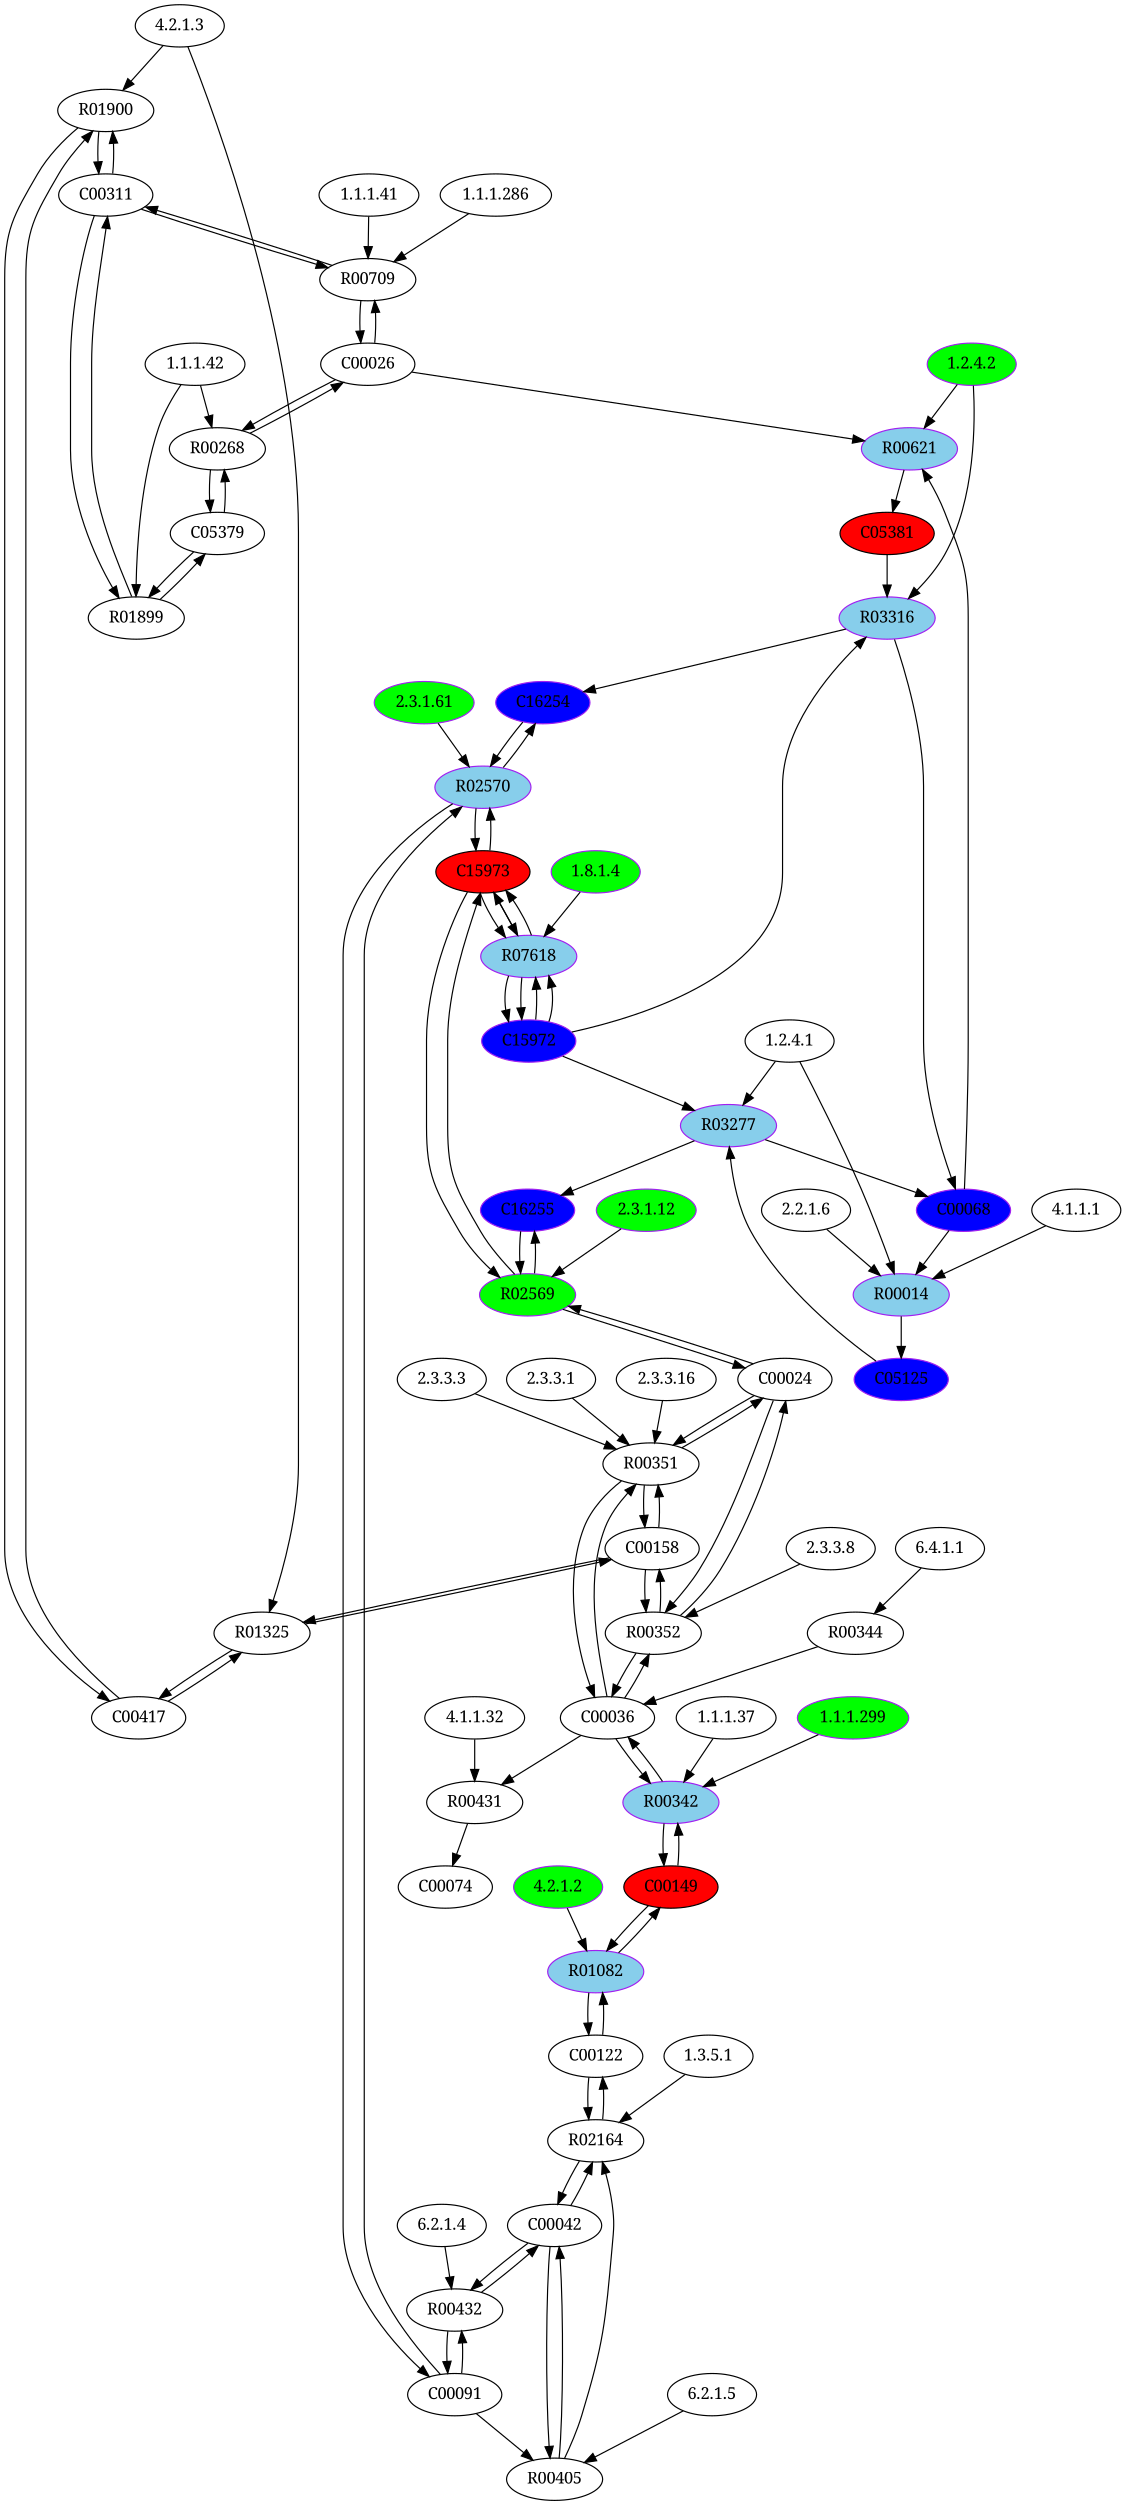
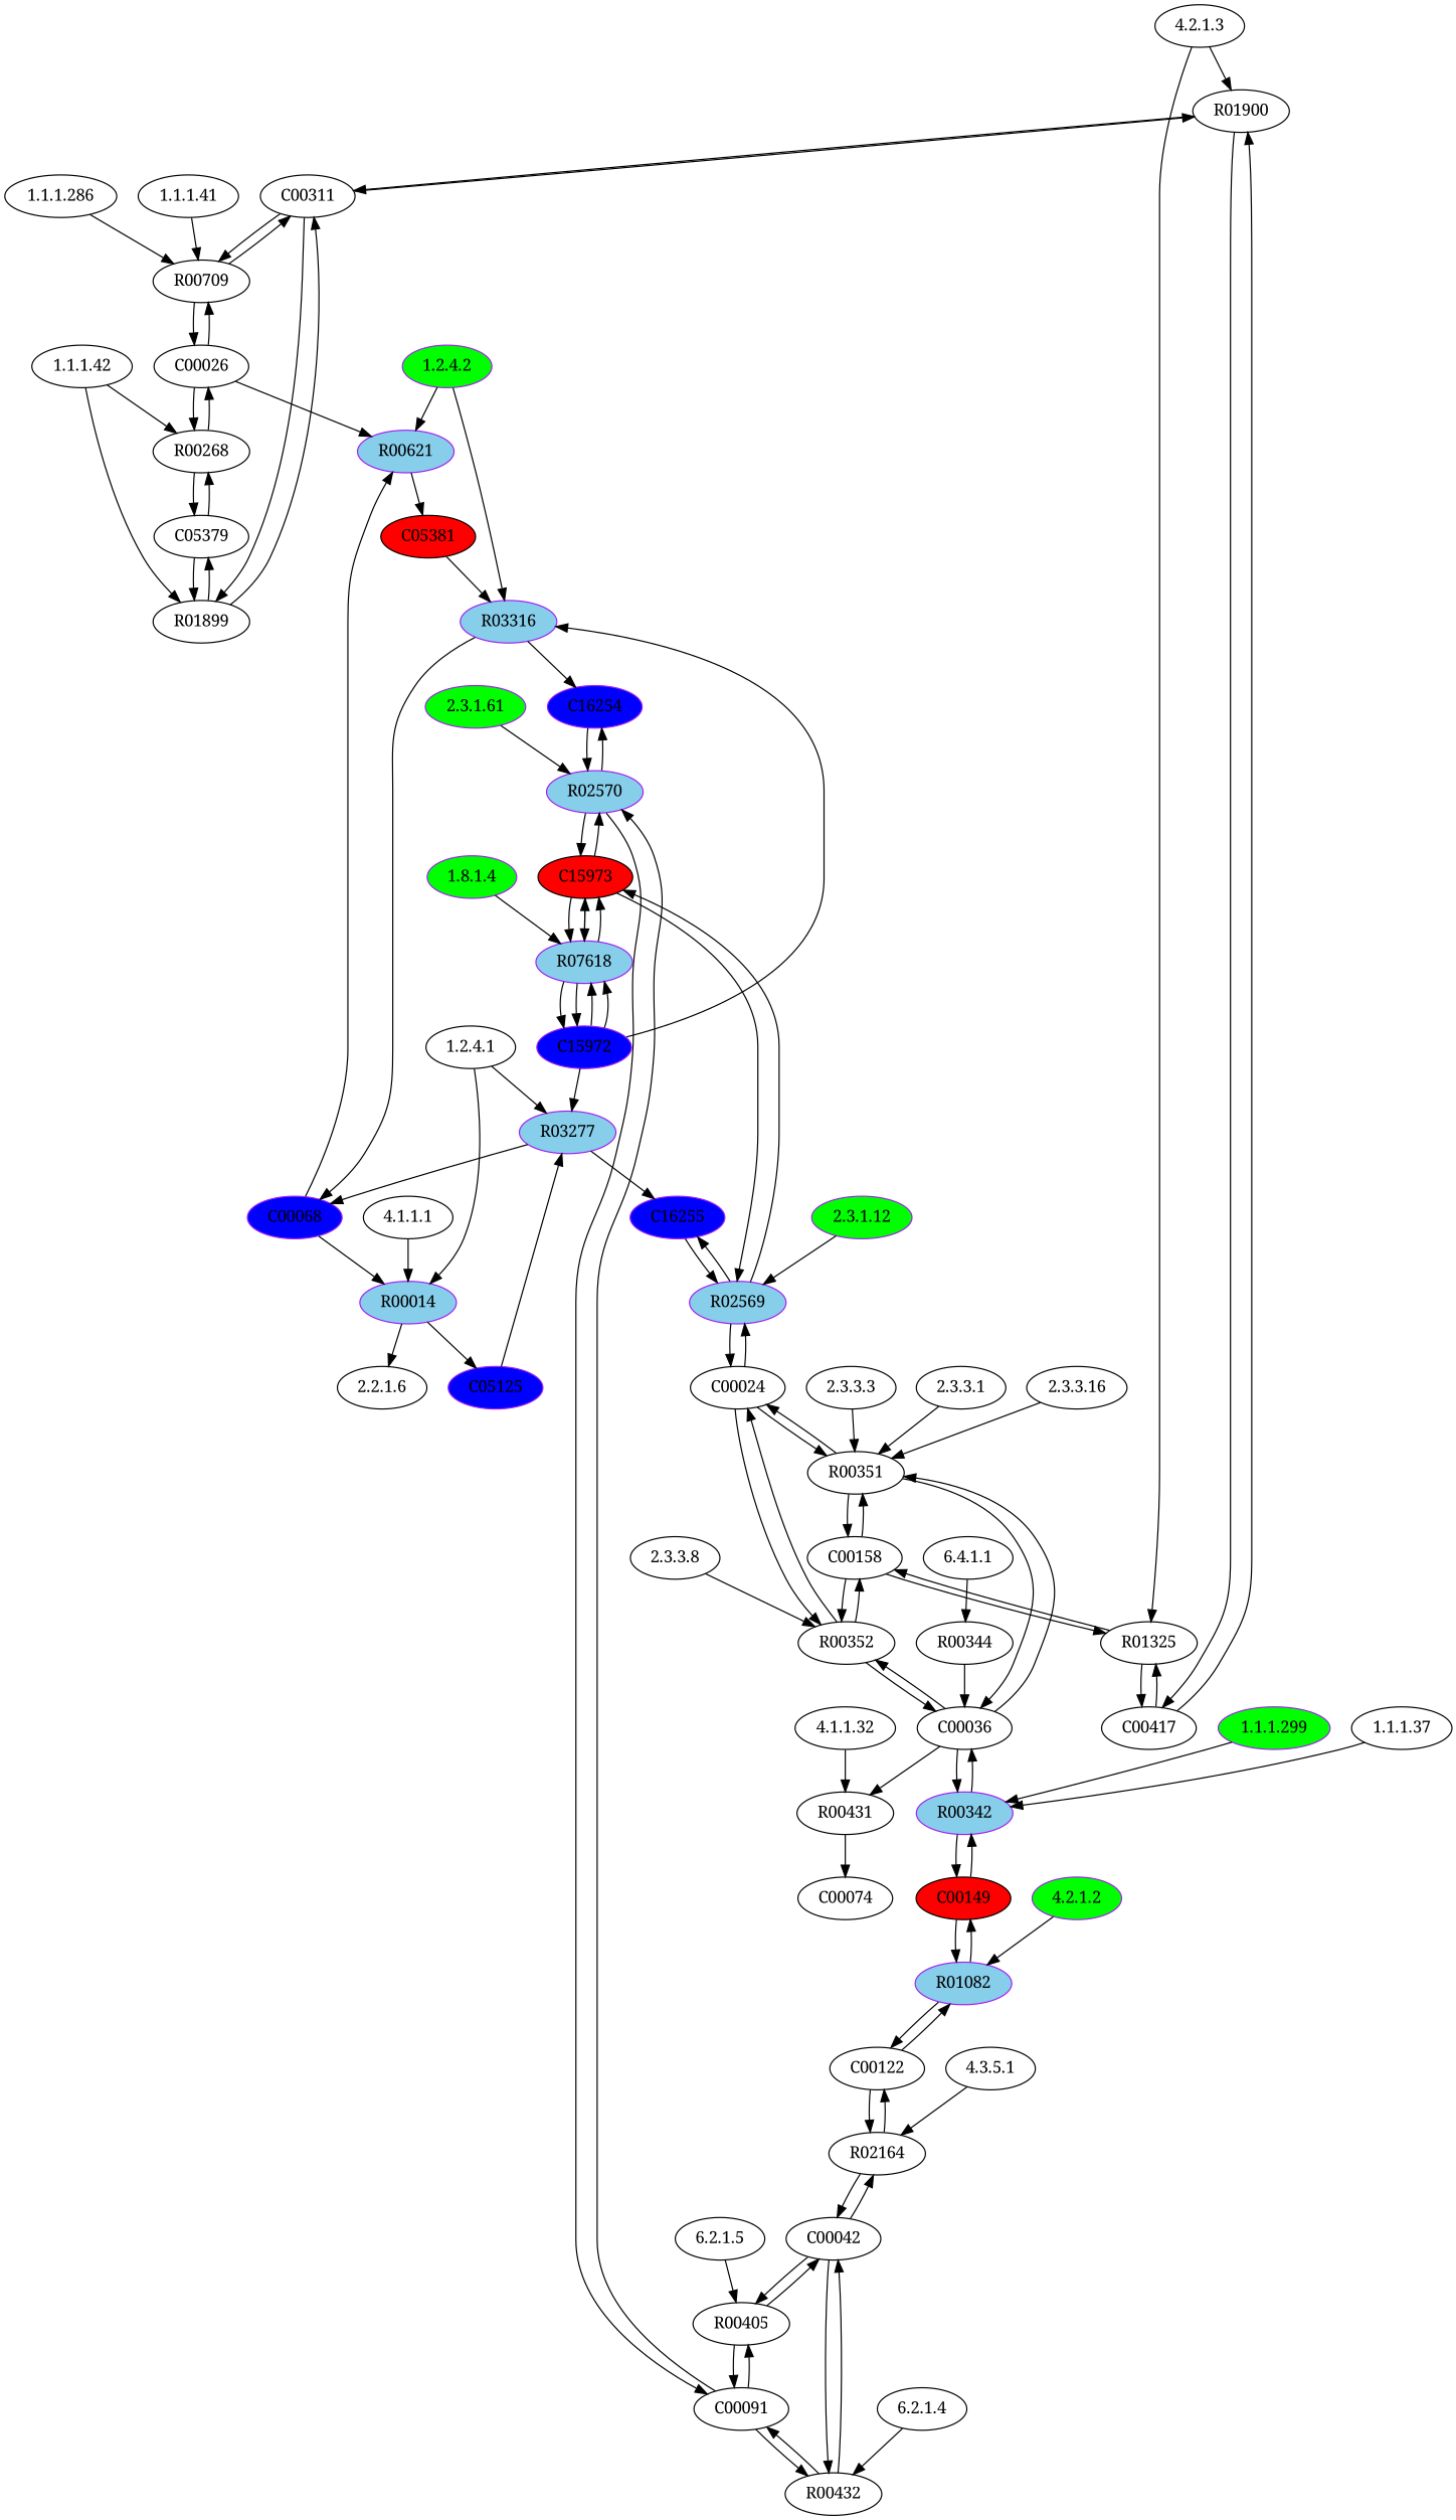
  digraph {
    fontname="Noto Serif"
    node [fontname="Noto Serif" type=E]
    edge [fontname="Noto Serif"]
    R01900 [type=R]
    "4.2.1.3"
    R01325 [type=R]
    C00311 [type=C]
    C00417 [type=C]
    C00158 [type=C]
    "1.8.1.4" [color=purple fillcolor=green style=filled]
    R07618 [color=purple fillcolor=skyblue style=filled type=R]
    C15973 [fillcolor=red style=filled type=C]
    C15972 [color=purple fillcolor=blue style=filled type=C]
    R00405 [type=R]
    "6.2.1.5"
    C00042 [type=C]
    C00091 [type=C]
    "2.3.1.61" [color=purple fillcolor=green style=filled]
    R02570 [color=purple fillcolor=skyblue style=filled type=R]
    C16254 [color=purple fillcolor=blue style=filled type=C]
    n18 [color=purple fillcolor=skyblue label=R03277 style=filled type=R]
    "1.2.4.1"
    R00014 [color=purple fillcolor=skyblue style=filled type=R]
    C00068 [color=purple fillcolor=blue style=filled type=C]
    C16255 [color=purple fillcolor=blue style=filled type=C]
    C05125 [color=purple fillcolor=blue style=filled type=C]
    "4.1.1.1"
    "1.2.4.2" [color=purple fillcolor=green style=filled]
    R03316 [color=purple fillcolor=skyblue style=filled type=R]
    R00621 [color=purple fillcolor=skyblue style=filled type=R]
    C05381 [fillcolor=red style=filled type=C]
    R00351 [type=R]
    "2.3.3.1"
    C00036 [type=C]
    C00024 [type=C]
    R00352 [type=R]
    "2.3.3.8"
    R02164 [type=R]
-   "1.3.5.1"
+   "1.3.5.1" [label="4.3.5.1"]
    C00122 [type=C]
    R00268 [type=R]
    "1.1.1.42"
    R01899 [type=R]
    C00026 [type=C]
    C05379 [type=C]
    R00709 [type=R]
    "1.1.1.286"
    R00431 [type=R]
    "4.1.1.32"
    C00074 [type=C]
    "2.3.1.12" [color=purple fillcolor=green style=filled]
-   R02569 [color=purple fillcolor=green style=filled type=R]
+   R02569 [color=purple fillcolor=skyblue style=filled type=R]
    "2.2.1.6"
    "1.1.1.41"
    R00342 [color=purple fillcolor=skyblue style=filled type=R]
    "1.1.1.37"
    C00149 [fillcolor=red style=filled type=C]
    "4.2.1.2" [color=purple fillcolor=green style=filled]
    R01082 [color=purple fillcolor=skyblue style=filled type=R]
    "2.3.3.16"
    R00432 [type=R]
    "6.2.1.4"
    R00344 [type=R]
    "6.4.1.1"
    "2.3.3.3"
    "1.1.1.299" [color=purple fillcolor=green style=filled]
    R01900 -> C00311
    R01900 -> C00417
    "4.2.1.3" -> R01900
    "4.2.1.3" -> R01325
    R01325 -> C00417
    R01325 -> C00158
    C00311 -> R01900
    C00311 -> R01899
    C00311 -> R00709
    C00417 -> R01900
    C00417 -> R01325
    C00158 -> R01325
    C00158 -> R00351
    C00158 -> R00352
    "1.8.1.4" -> R07618
    R07618 -> C15973
    R07618 -> C15973
    R07618 -> C15972
    R07618 -> C15972
    C15973 -> R07618
    C15973 -> R07618
    C15973 -> R02570
    C15973 -> R02569
    C15972 -> R07618
    C15972 -> R07618
    C15972 -> n18
    C15972 -> R03316
    R00405 -> C00042
-   R00405 -> R02164
+   R00405 -> C00091
    "6.2.1.5" -> R00405
    C00042 -> R00405
    C00042 -> R02164
    C00042 -> R00432
    C00091 -> R00405
    C00091 -> R02570
    C00091 -> R00432
    "2.3.1.61" -> R02570
    R02570 -> C15973
    R02570 -> C00091
    R02570 -> C16254
    C16254 -> R02570
    n18 -> C00068
    n18 -> C16255
    "1.2.4.1" -> n18
    "1.2.4.1" -> R00014
    R00014 -> C05125
    C00068 -> R00014
    C00068 -> R00621
    C16255 -> R02569
    C05125 -> n18
    "4.1.1.1" -> R00014
    "1.2.4.2" -> R03316
    "1.2.4.2" -> R00621
    R03316 -> C16254
    R03316 -> C00068
    R00621 -> C05381
    C05381 -> R03316
    R00351 -> C00158
    R00351 -> C00036
    R00351 -> C00024
    "2.3.3.1" -> R00351
    C00036 -> R00351
    C00036 -> R00352
    C00036 -> R00431
    C00036 -> R00342
    C00024 -> R00351
    C00024 -> R00352
    C00024 -> R02569
    R00352 -> C00158
    R00352 -> C00036
    R00352 -> C00024
    "2.3.3.8" -> R00352
    R02164 -> C00042
    R02164 -> C00122
    "1.3.5.1" -> R02164
    C00122 -> R02164
    C00122 -> R01082
    R00268 -> C00026
    R00268 -> C05379
    "1.1.1.42" -> R00268
    "1.1.1.42" -> R01899
    R01899 -> C00311
    R01899 -> C05379
    C00026 -> R00621
    C00026 -> R00268
    C00026 -> R00709
    C05379 -> R00268
    C05379 -> R01899
    R00709 -> C00311
    R00709 -> C00026
    "1.1.1.286" -> R00709
    R00431 -> C00074
    "4.1.1.32" -> R00431
    "2.3.1.12" -> R02569
    R02569 -> C15973
    R02569 -> C16255
    R02569 -> C00024
-   "2.2.1.6" -> R00014
+   R00014 -> "2.2.1.6"
    "1.1.1.41" -> R00709
    R00342 -> C00036
    R00342 -> C00149
    "1.1.1.37" -> R00342
    C00149 -> R00342
    C00149 -> R01082
    "4.2.1.2" -> R01082
    R01082 -> C00122
    R01082 -> C00149
    "2.3.3.16" -> R00351
    R00432 -> C00042
    R00432 -> C00091
    "6.2.1.4" -> R00432
    R00344 -> C00036
    "6.4.1.1" -> R00344
    "2.3.3.3" -> R00351
    "1.1.1.299" -> R00342
  }
